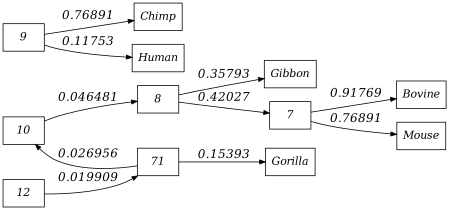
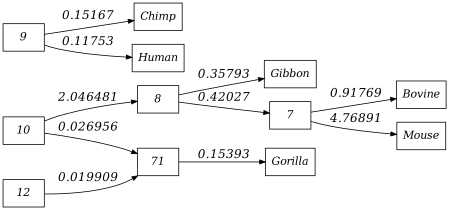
  digraph {
    rankdir=LR
    node [fillcolor=white fontname="Times-Italic" shape=rectangle style=filled]
    edge [arrowsize=0.75 fontname="Times-Italic" fontsize=16]
    n1 [label=Bovine]
    n2 [label=Mouse]
    n3 [label=Gibbon]
    n4 [label=Gorilla]
    n5 [label=Chimp]
    n6 [label=Human]
    7
    8
    9
    10
    n11 [label=71]
    12
    7 -> n1 [label=0.91769]
-   7 -> n2 [label=0.76891]
+   7 -> n2 [label=4.76891]
    8 -> n3 [label=0.35793]
    8 -> 7 [label=0.42027]
-   9 -> n5 [label=0.76891]
+   9 -> n5 [label=0.15167]
    9 -> n6 [label=0.11753]
-   10 -> 8 [label=0.046481]
+   10 -> 8 [label=2.046481]
    n11 -> n4 [label=0.15393]
-   n11 -> 10 [label=0.026956]
+   10 -> n11 [label=0.026956]
    12 -> n11 [label=0.019909]
  }
